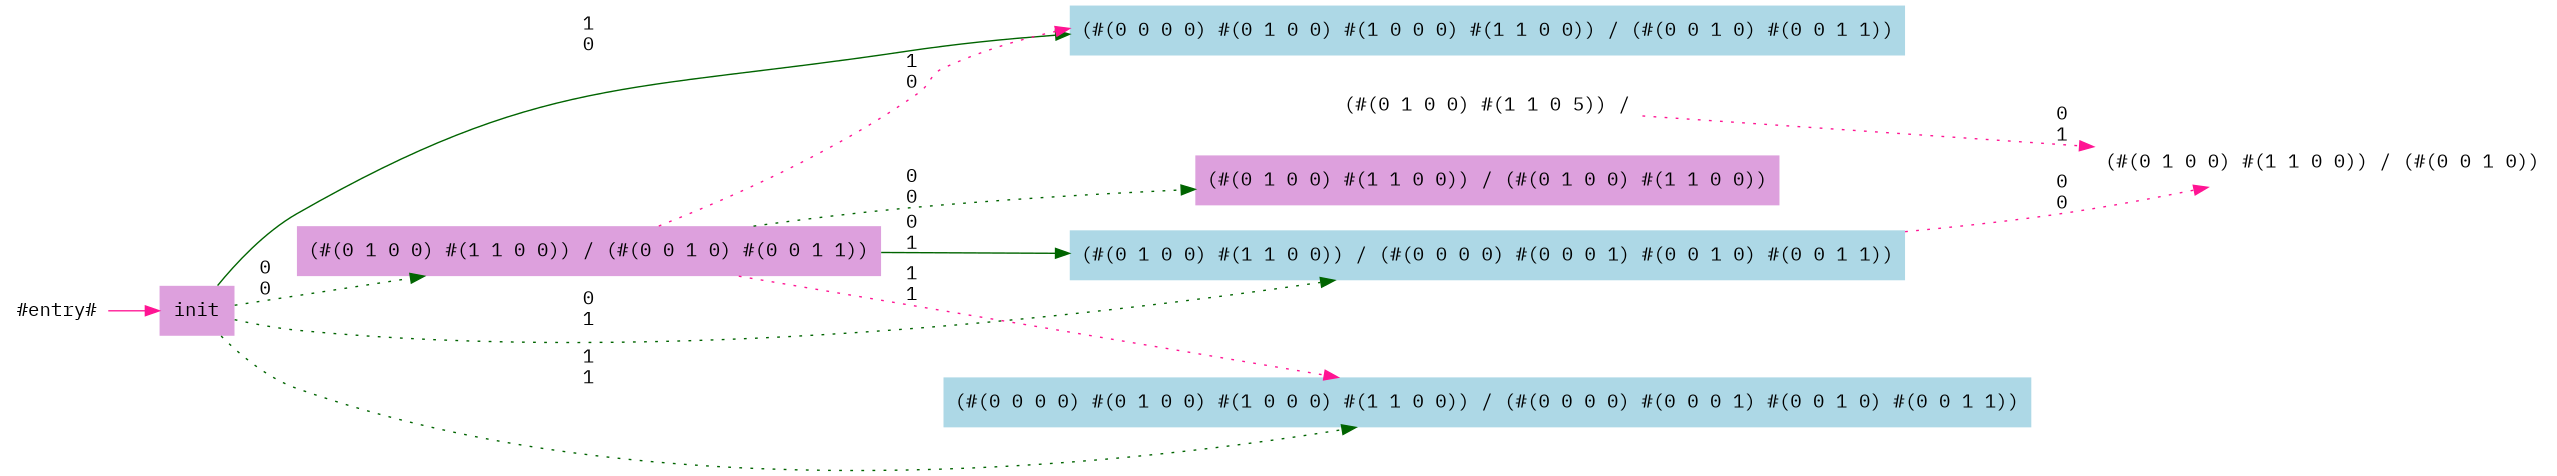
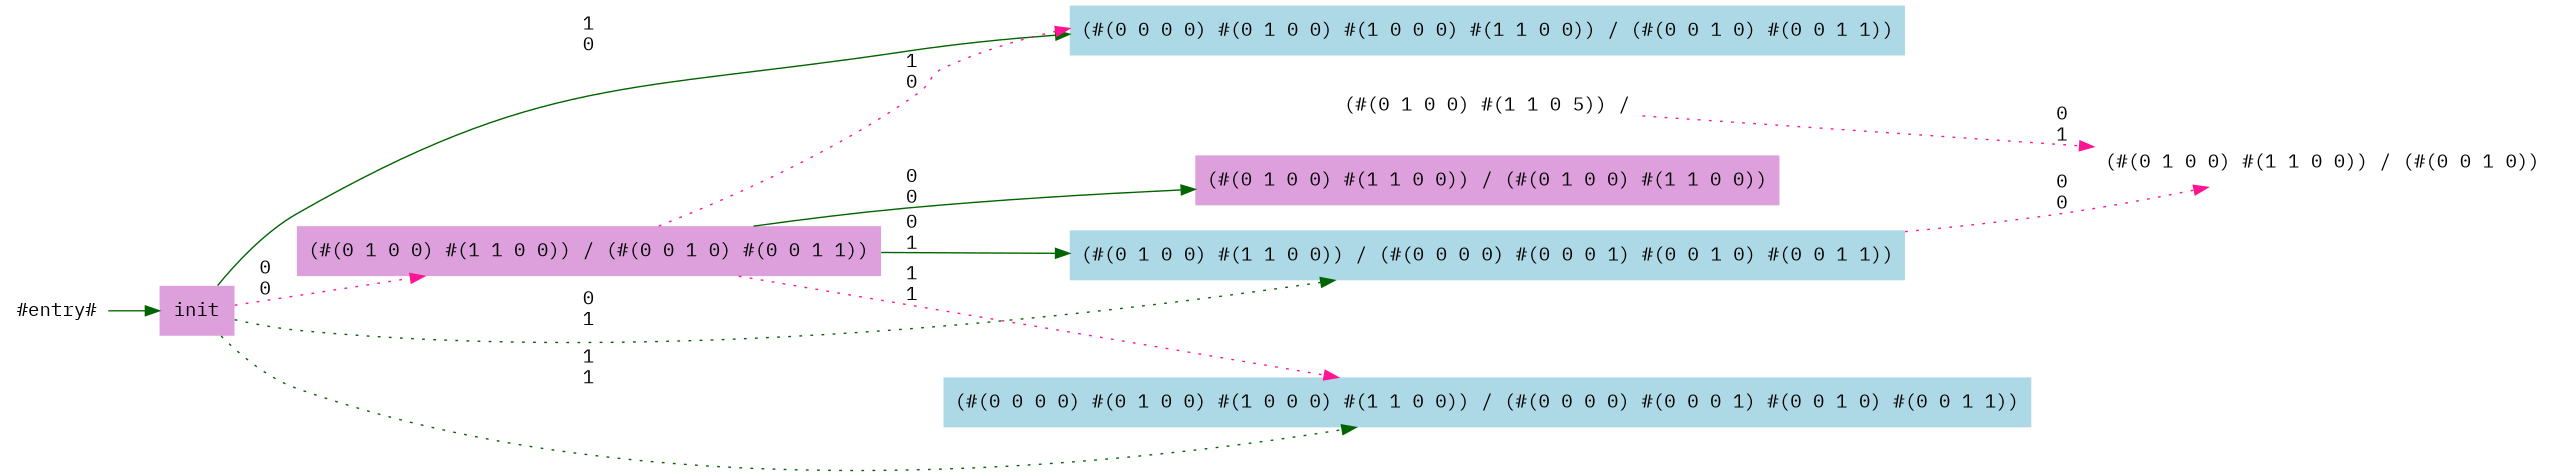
  digraph {
    fontname="IBM Plex Mono"
    rankdir=LR
    node [color=darkgreen fillcolor=white fontname="IBM Plex Mono" shape=none style=filled]
    edge [color=darkgreen fontname="IBM Plex Mono" style=dotted]
    "#entry#"
    init [color=purple fillcolor=plum]
    "(#(0 1 0 0) #(1 1 0 0)) /\ (#(0 0 1 0) #(0 0 1 1))" [fillcolor=plum]
    "(#(0 1 0 0) #(1 1 0 0)) /\ (#(0 0 0 0) #(0 0 0 1) #(0 0 1 0) #(0 0 1 1))" [fillcolor=lightblue]
    "(#(0 0 0 0) #(0 1 0 0) #(1 0 0 0) #(1 1 0 0)) /\ (#(0 0 1 0) #(0 0 1 1))" [color=purple fillcolor=lightblue]
    "(#(0 0 0 0) #(0 1 0 0) #(1 0 0 0) #(1 1 0 0)) /\ (#(0 0 0 0) #(0 0 0 1) #(0 0 1 0) #(0 0 1 1))" [color=purple fillcolor=lightblue]
    "(#(0 1 0 0) #(1 1 0 0)) /\ (#(0 1 0 0) #(1 1 0 0))" [fillcolor=plum]
    "(#(0 1 0 0) #(1 1 0 0)) /\ (#(0 0 1 0))" [color=purple]
    n9 [label="(#(0 1 0 0) #(1 1 0 5)) /"]
-   "#entry#" -> init [color=deeppink style=solid]
-   init -> "(#(0 1 0 0) #(1 1 0 0)) /\ (#(0 0 1 0) #(0 0 1 1))" [label="0\n0"]
+   "#entry#" -> init [style=solid]
+   init -> "(#(0 1 0 0) #(1 1 0 0)) /\ (#(0 0 1 0) #(0 0 1 1))" [color=deeppink label="0\n0"]
    init -> "(#(0 1 0 0) #(1 1 0 0)) /\ (#(0 0 0 0) #(0 0 0 1) #(0 0 1 0) #(0 0 1 1))" [label="0\n1"]
    init -> "(#(0 0 0 0) #(0 1 0 0) #(1 0 0 0) #(1 1 0 0)) /\ (#(0 0 1 0) #(0 0 1 1))" [label="1\n0" style=solid]
    init -> "(#(0 0 0 0) #(0 1 0 0) #(1 0 0 0) #(1 1 0 0)) /\ (#(0 0 0 0) #(0 0 0 1) #(0 0 1 0) #(0 0 1 1))" [label="1\n1"]
    "(#(0 1 0 0) #(1 1 0 0)) /\ (#(0 0 1 0) #(0 0 1 1))" -> "(#(0 1 0 0) #(1 1 0 0)) /\ (#(0 0 0 0) #(0 0 0 1) #(0 0 1 0) #(0 0 1 1))" [label="0\n1" style=solid]
    "(#(0 1 0 0) #(1 1 0 0)) /\ (#(0 0 1 0) #(0 0 1 1))" -> "(#(0 0 0 0) #(0 1 0 0) #(1 0 0 0) #(1 1 0 0)) /\ (#(0 0 1 0) #(0 0 1 1))" [color=deeppink label="1\n0"]
    "(#(0 1 0 0) #(1 1 0 0)) /\ (#(0 0 1 0) #(0 0 1 1))" -> "(#(0 0 0 0) #(0 1 0 0) #(1 0 0 0) #(1 1 0 0)) /\ (#(0 0 0 0) #(0 0 0 1) #(0 0 1 0) #(0 0 1 1))" [color=deeppink label="1\n1"]
-   "(#(0 1 0 0) #(1 1 0 0)) /\ (#(0 0 1 0) #(0 0 1 1))" -> "(#(0 1 0 0) #(1 1 0 0)) /\ (#(0 1 0 0) #(1 1 0 0))" [label="0\n0"]
+   "(#(0 1 0 0) #(1 1 0 0)) /\ (#(0 0 1 0) #(0 0 1 1))" -> "(#(0 1 0 0) #(1 1 0 0)) /\ (#(0 1 0 0) #(1 1 0 0))" [label="0\n0" style=solid]
    "(#(0 1 0 0) #(1 1 0 0)) /\ (#(0 0 0 0) #(0 0 0 1) #(0 0 1 0) #(0 0 1 1))" -> "(#(0 1 0 0) #(1 1 0 0)) /\ (#(0 0 1 0))" [color=deeppink label="0\n0"]
    n9 -> "(#(0 1 0 0) #(1 1 0 0)) /\ (#(0 0 1 0))" [color=deeppink label="0\n1"]
  }
